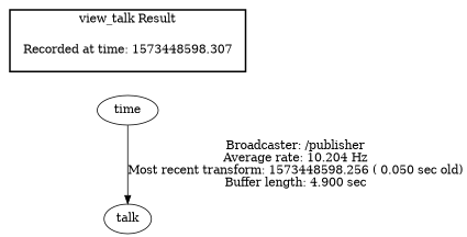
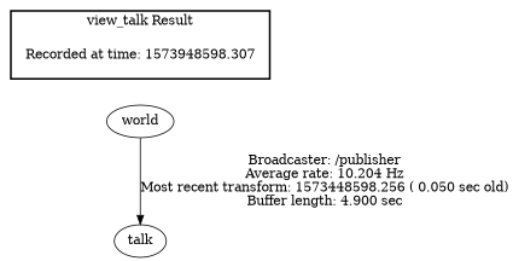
  digraph {
-   "Recorded at time: 1573448598.307" [shape=plaintext]
-   world [label=time]
+   "Recorded at time: 1573448598.307" [shape=plaintext label="Recorded at time: 1573948598.307"]
+   world
    talk
    subgraph cluster_1 {
      color=black
      label="view_talk Result"
      style=bold
      "Recorded at time: 1573448598.307"
    }
    "Recorded at time: 1573448598.307" -> world [style=invis]
    world -> talk [label="Broadcaster: /publisher\nAverage rate: 10.204 Hz\nMost recent transform: 1573448598.256 ( 0.050 sec old)\nBuffer length: 4.900 sec\n"]
  }
